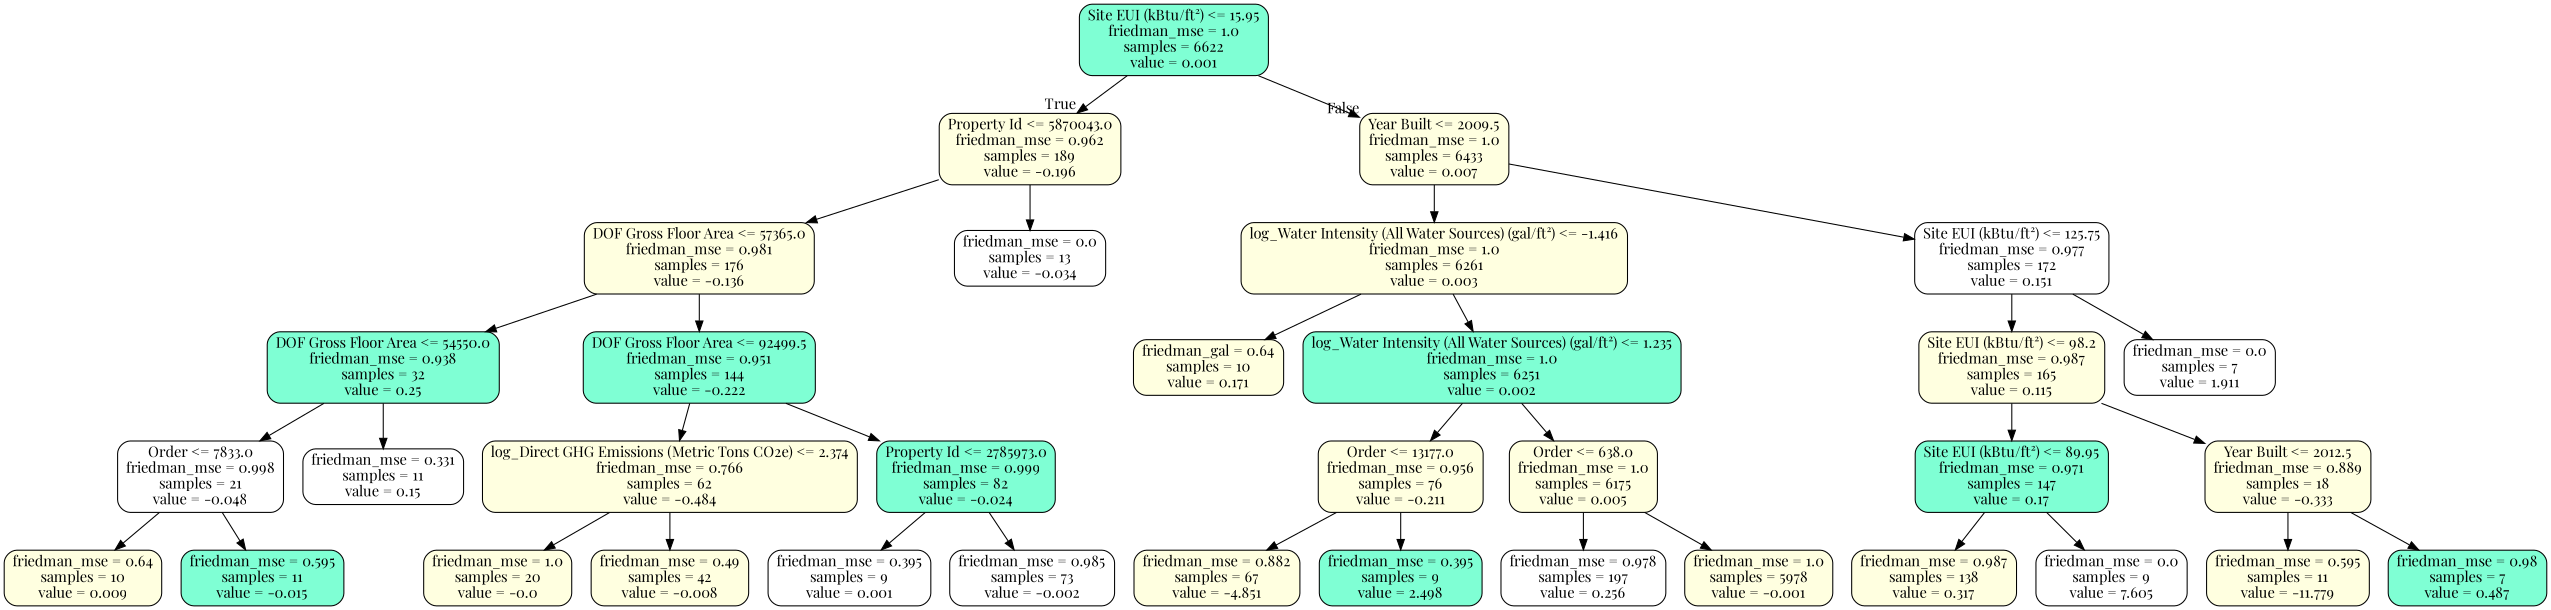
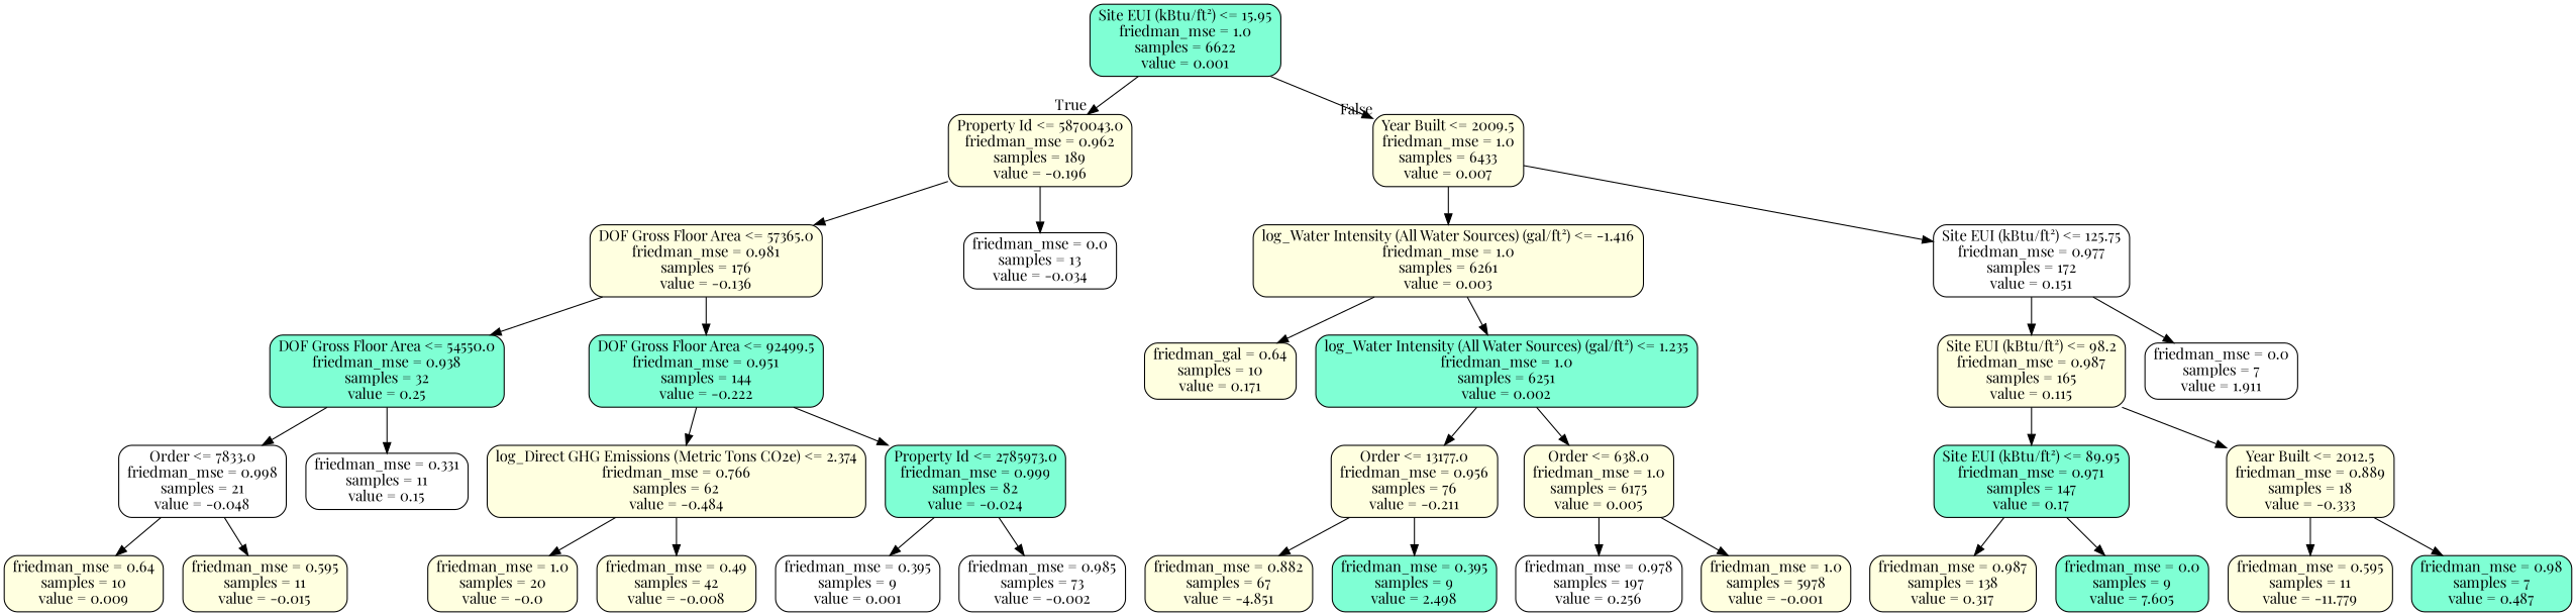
  digraph {
    fontname="Playfair Display"
    node [color=black fillcolor=lightyellow fontname="Playfair Display" shape=box style="filled, rounded"]
    edge [fontname="Playfair Display"]
    n1 [fillcolor=aquamarine label="Site EUI (kBtu/ft²) <= 15.95\nfriedman_mse = 1.0\nsamples = 6622\nvalue = 0.001"]
    n2 [label="Property Id <= 5870043.0\nfriedman_mse = 0.962\nsamples = 189\nvalue = -0.196"]
    n3 [label="Year Built <= 2009.5\nfriedman_mse = 1.0\nsamples = 6433\nvalue = 0.007"]
    n4 [label="DOF Gross Floor Area <= 57365.0\nfriedman_mse = 0.981\nsamples = 176\nvalue = -0.136"]
    n5 [fillcolor=white label="friedman_mse = 0.0\nsamples = 13\nvalue = -0.034"]
    n6 [label="log_Water Intensity (All Water Sources) (gal/ft²) <= -1.416\nfriedman_mse = 1.0\nsamples = 6261\nvalue = 0.003"]
    n7 [fillcolor=white label="Site EUI (kBtu/ft²) <= 125.75\nfriedman_mse = 0.977\nsamples = 172\nvalue = 0.151"]
    n8 [fillcolor=aquamarine label="DOF Gross Floor Area <= 54550.0\nfriedman_mse = 0.938\nsamples = 32\nvalue = 0.25"]
    n9 [fillcolor=aquamarine label="DOF Gross Floor Area <= 92499.5\nfriedman_mse = 0.951\nsamples = 144\nvalue = -0.222"]
    n10 [fillcolor=white label="Order <= 7833.0\nfriedman_mse = 0.998\nsamples = 21\nvalue = -0.048"]
    n11 [fillcolor=white label="friedman_mse = 0.331\nsamples = 11\nvalue = 0.15"]
    n12 [label="log_Direct GHG Emissions (Metric Tons CO2e) <= 2.374\nfriedman_mse = 0.766\nsamples = 62\nvalue = -0.484"]
    n13 [fillcolor=aquamarine label="Property Id <= 2785973.0\nfriedman_mse = 0.999\nsamples = 82\nvalue = -0.024"]
    n14 [label="friedman_mse = 0.64\nsamples = 10\nvalue = 0.009"]
-   n15 [fillcolor=aquamarine label="friedman_mse = 0.595\nsamples = 11\nvalue = -0.015"]
+   n15 [label="friedman_mse = 0.595\nsamples = 11\nvalue = -0.015"]
    n16 [label="friedman_mse = 1.0\nsamples = 20\nvalue = -0.0"]
    n17 [label="friedman_mse = 0.49\nsamples = 42\nvalue = -0.008"]
    n18 [fillcolor=white label="friedman_mse = 0.395\nsamples = 9\nvalue = 0.001"]
    n19 [fillcolor=white label="friedman_mse = 0.985\nsamples = 73\nvalue = -0.002"]
    n20 [label="friedman_gal = 0.64\nsamples = 10\nvalue = 0.171"]
    n21 [fillcolor=aquamarine label="log_Water Intensity (All Water Sources) (gal/ft²) <= 1.235\nfriedman_mse = 1.0\nsamples = 6251\nvalue = 0.002"]
    n22 [label="Site EUI (kBtu/ft²) <= 98.2\nfriedman_mse = 0.987\nsamples = 165\nvalue = 0.115"]
    n23 [fillcolor=white label="friedman_mse = 0.0\nsamples = 7\nvalue = 1.911"]
    n24 [label="Order <= 13177.0\nfriedman_mse = 0.956\nsamples = 76\nvalue = -0.211"]
    n25 [label="Order <= 638.0\nfriedman_mse = 1.0\nsamples = 6175\nvalue = 0.005"]
    n26 [label="friedman_mse = 0.882\nsamples = 67\nvalue = -4.851"]
    n27 [fillcolor=aquamarine label="friedman_mse = 0.395\nsamples = 9\nvalue = 2.498"]
    n28 [fillcolor=white label="friedman_mse = 0.978\nsamples = 197\nvalue = 0.256"]
    n29 [label="friedman_mse = 1.0\nsamples = 5978\nvalue = -0.001"]
    n30 [fillcolor=aquamarine label="Site EUI (kBtu/ft²) <= 89.95\nfriedman_mse = 0.971\nsamples = 147\nvalue = 0.17"]
    n31 [label="Year Built <= 2012.5\nfriedman_mse = 0.889\nsamples = 18\nvalue = -0.333"]
    n32 [label="friedman_mse = 0.987\nsamples = 138\nvalue = 0.317"]
-   n33 [fillcolor=white label="friedman_mse = 0.0\nsamples = 9\nvalue = 7.605"]
+   n33 [fillcolor=aquamarine label="friedman_mse = 0.0\nsamples = 9\nvalue = 7.605"]
    n34 [label="friedman_mse = 0.595\nsamples = 11\nvalue = -11.779"]
    n35 [fillcolor=aquamarine label="friedman_mse = 0.98\nsamples = 7\nvalue = 0.487"]
    n1 -> n2 [headlabel=True labelangle=45 labeldistance=2.5]
    n1 -> n3 [headlabel=False labelangle=-45 labeldistance=2.5]
    n2 -> n4
    n2 -> n5
    n3 -> n6
    n3 -> n7
    n4 -> n8
    n4 -> n9
    n6 -> n20
    n6 -> n21
    n7 -> n22
    n7 -> n23
    n8 -> n10
    n8 -> n11
    n9 -> n12
    n9 -> n13
    n10 -> n14
    n10 -> n15
    n12 -> n16
    n12 -> n17
    n13 -> n18
    n13 -> n19
    n21 -> n24
    n21 -> n25
    n22 -> n30
    n22 -> n31
    n24 -> n26
    n24 -> n27
    n25 -> n28
    n25 -> n29
    n30 -> n32
    n30 -> n33
    n31 -> n34
    n31 -> n35
  }
